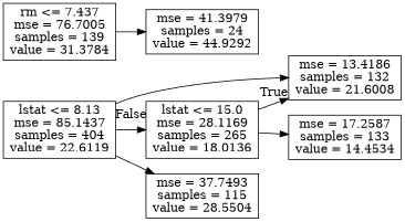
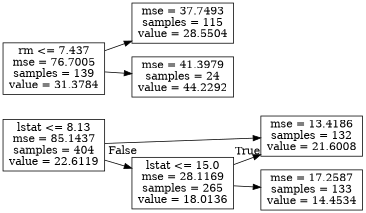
  digraph {
    rankdir=LR
    node [shape=box]
    n1 [label="lstat <= 8.13\nmse = 85.1437\nsamples = 404\nvalue = 22.6119"]
    n2 [label="lstat <= 15.0\nmse = 28.1169\nsamples = 265\nvalue = 18.0136"]
    n3 [label="mse = 13.4186\nsamples = 132\nvalue = 21.6008"]
    n4 [label="rm <= 7.437\nmse = 76.7005\nsamples = 139\nvalue = 31.3784"]
    n5 [label="mse = 37.7493\nsamples = 115\nvalue = 28.5504"]
-   n6 [label="mse = 41.3979\nsamples = 24\nvalue = 44.9292"]
+   n6 [label="mse = 41.3979\nsamples = 24\nvalue = 44.2292"]
    n7 [label="mse = 17.2587\nsamples = 133\nvalue = 14.4534"]
    n1 -> n2 [headlabel=False labelangle=-45 labeldistance=2.5]
    n1 -> n3 [headlabel=True labelangle=45 labeldistance=2.5]
    n2 -> n3
    n2 -> n7
-   n1 -> n5
+   n4 -> n5
    n4 -> n6
  }
